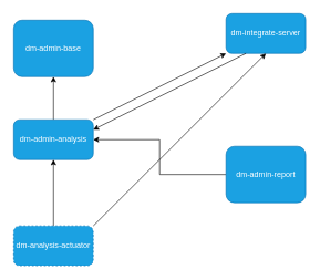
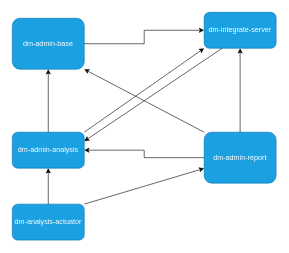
  <mxCell id="0" />
  <mxCell id="1" parent="0" />
  <mxCell id="2" style="edgeStyle=orthogonalEdgeStyle;rounded=0;orthogonalLoop=1;jettySize=auto;html=1;exitX=0;exitY=0.5;exitDx=0;exitDy=0;entryX=1;entryY=0.5;entryDx=0;entryDy=0;" edge="1" parent="1" source="4" target="8"><mxGeometry relative="1" as="geometry" /></mxCell>
+ <mxCell id="3" style="edgeStyle=orthogonalEdgeStyle;rounded=0;orthogonalLoop=1;jettySize=auto;html=1;exitX=0.5;exitY=0;exitDx=0;exitDy=0;entryX=0.5;entryY=1;entryDx=0;entryDy=0;" edge="1" parent="1" source="4" target="9"><mxGeometry relative="1" as="geometry" /></mxCell>
  <mxCell id="4" value="dm-admin-report" style="rounded=1;whiteSpace=wrap;html=1;fillColor=#1ba1e2;strokeColor=#006EAF;fontColor=#ffffff;" vertex="1" parent="1"><mxGeometry x="340" y="220" width="120" height="85" as="geometry" /></mxCell>
+ <mxCell id="5" style="edgeStyle=orthogonalEdgeStyle;rounded=0;orthogonalLoop=1;jettySize=auto;html=1;exitX=1;exitY=0.5;exitDx=0;exitDy=0;entryX=0;entryY=0.5;entryDx=0;entryDy=0;" edge="1" parent="1" source="6" target="9"><mxGeometry relative="1" as="geometry" /></mxCell>
  <mxCell id="6" value="dm-admin-base" style="rounded=1;whiteSpace=wrap;html=1;fillColor=#1ba1e2;strokeColor=#006EAF;fontColor=#ffffff;" vertex="1" parent="1"><mxGeometry x="20" y="30" width="120" height="85" as="geometry" /></mxCell>
  <mxCell id="7" style="edgeStyle=orthogonalEdgeStyle;rounded=0;orthogonalLoop=1;jettySize=auto;html=1;exitX=0.5;exitY=0;exitDx=0;exitDy=0;entryX=0.5;entryY=1;entryDx=0;entryDy=0;" edge="1" parent="1" source="8" target="6"><mxGeometry relative="1" as="geometry" /></mxCell>
- <mxCell id="8" value="dm-admin-analysis" style="rounded=1;whiteSpace=wrap;html=1;fillColor=#1ba1e2;strokeColor=#006EAF;fontColor=#ffffff;" vertex="1" parent="1"><mxGeometry x="20" y="180" width="120" height="60" as="geometry" /></mxCell>
+ <mxCell id="8" value="dm-admin-analysis" style="rounded=1;whiteSpace=wrap;html=1;fillColor=#1ba1e2;strokeColor=#006EAF;fontColor=#ffffff;" vertex="1" parent="1"><mxGeometry y="220" width="120" height="60" as="geometry" x="20" /></mxCell>
  <mxCell id="9" value="dm-integrate-server" style="rounded=1;whiteSpace=wrap;html=1;fillColor=#1ba1e2;strokeColor=#006EAF;fontColor=#ffffff;" vertex="1" parent="1"><mxGeometry x="340" y="20" width="120" height="60" as="geometry" /></mxCell>
+ <mxCell id="10" value="" style="endArrow=classic;html=1;rounded=0;entryX=1;entryY=1;entryDx=0;entryDy=0;exitX=0;exitY=0;exitDx=0;exitDy=0;" edge="1" parent="1" source="4" target="6"><mxGeometry width="50" height="50" relative="1" as="geometry"><mxPoint x="230" y="360" as="sourcePoint" /><mxPoint x="280" y="310" as="targetPoint" /></mxGeometry></mxCell>
  <mxCell id="11" value="" style="endArrow=classic;html=1;rounded=0;entryX=0;entryY=1;entryDx=0;entryDy=0;exitX=1;exitY=0;exitDx=0;exitDy=0;" edge="1" parent="1" source="8" target="9"><mxGeometry width="50" height="50" relative="1" as="geometry"><mxPoint x="250" y="220" as="sourcePoint" /><mxPoint x="300" y="170" as="targetPoint" /></mxGeometry></mxCell>
  <mxCell id="12" value="" style="endArrow=classic;html=1;rounded=0;entryX=1;entryY=0.25;entryDx=0;entryDy=0;exitX=0.25;exitY=1;exitDx=0;exitDy=0;" edge="1" parent="1" source="9" target="8"><mxGeometry width="50" height="50" relative="1" as="geometry"><mxPoint x="230" y="240" as="sourcePoint" /><mxPoint x="280" y="190" as="targetPoint" /></mxGeometry></mxCell>
  <mxCell id="13" style="edgeStyle=orthogonalEdgeStyle;rounded=0;orthogonalLoop=1;jettySize=auto;html=1;exitX=0.5;exitY=0;exitDx=0;exitDy=0;entryX=0.5;entryY=1;entryDx=0;entryDy=0;" edge="1" parent="1" source="14" target="8"><mxGeometry relative="1" as="geometry" /></mxCell>
- <mxCell id="14" value="dm-analysis-actuator" style="rounded=1;whiteSpace=wrap;html=1;fillColor=#1ba1e2;strokeColor=#006EAF;fontColor=#ffffff;dashed=1;" vertex="1" parent="1"><mxGeometry y="340" width="120" height="60" as="geometry" x="20" /></mxCell>
- <mxCell id="15" value="" style="endArrow=classic;html=1;rounded=0;exitX=1;exitY=0;exitDx=0;exitDy=0;entryX=0.5;entryY=1;entryDx=0;entryDy=0;" edge="1" parent="1" source="14" target="9"><mxGeometry width="50" height="50" relative="1" as="geometry"><mxPoint x="200" y="360" as="sourcePoint" /><mxPoint x="250" y="310" as="targetPoint" /></mxGeometry></mxCell>
+ <mxCell id="14" value="dm-analysis-actuator" style="rounded=1;whiteSpace=wrap;html=1;fillColor=#1ba1e2;strokeColor=#006EAF;fontColor=#ffffff;" vertex="1" parent="1"><mxGeometry y="340" width="120" height="60" as="geometry" x="20" /></mxCell>
+ <mxCell id="15" value="" style="endArrow=classic;html=1;rounded=0;exitX=1;exitY=0;exitDx=0;exitDy=0;" edge="1" parent="1" source="14" target="4"><mxGeometry width="50" height="50" relative="1" as="geometry"><mxPoint x="200" y="360" as="sourcePoint" /><mxPoint x="250" y="310" as="targetPoint" /></mxGeometry></mxCell>
